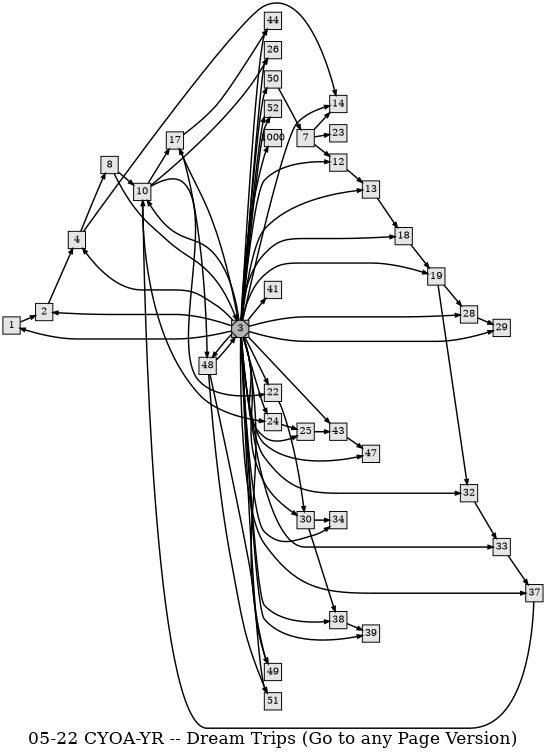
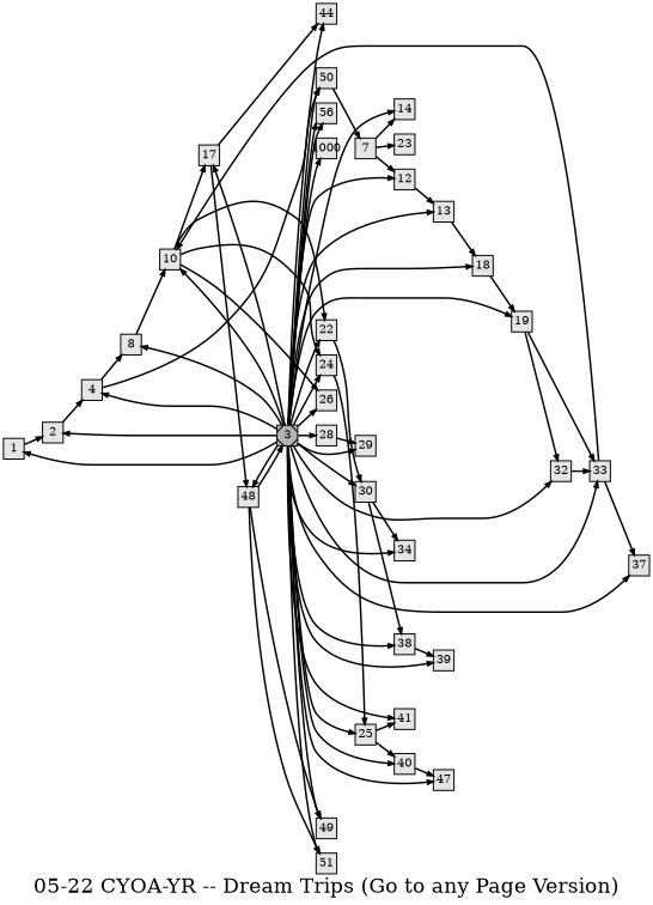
  digraph {
    fontsize=36
    label="05-22 CYOA-YR -- Dream Trips (Go to any Page Version)"
    nodesep=0.35
    ordering=out
    rankdir=LR
    ranksep=0.45
    node [fillcolor=grey90 fixedsize=true fontsize=20 labelfloat=true margin="0,0" penwidth=2 regular=true shape=rect style=filled]
    edge [fontsize=12 labelfloat=true penwidth=3]
    1
    2
    4
    8
    50
    10
    7
    3 [fillcolor=grey70 shape=Msquare]
-   52
+   52 [label=56]
    1000
    12
    13
    14
    17
    18
    19
    22
    24
    25
    26
    28
    29
    30
    32
    33
    34
    37
    38
    39
    41
-   43
+   43 [label=40]
    44
    47
    48
    49
    51
    23
    1 -> 2
    2 -> 4
    4 -> 8
-   4 -> 14
+   4 -> 50
    8 -> 10
    50 -> 7
    10 -> 17
    10 -> 22
    10 -> 24
    10 -> 26
    7 -> 12
    7 -> 14
    7 -> 23
    3 -> 1
    3 -> 2
    3 -> 4
-   8 -> 3
+   3 -> 8
    3 -> 50
    3 -> 10
    3 -> 52
    3 -> 52
    3 -> 1000
    3 -> 12
    3 -> 13
    3 -> 14
    3 -> 17
    3 -> 18
    3 -> 19
    3 -> 22
    3 -> 24
    3 -> 25
    3 -> 26
    3 -> 28
    3 -> 29
    3 -> 30
    3 -> 32
    3 -> 33
    3 -> 34
    3 -> 37
    3 -> 38
    3 -> 39
    3 -> 41
    3 -> 43
    3 -> 44
    3 -> 47
    3 -> 48
    3 -> 49
    3 -> 51
    12 -> 13
    13 -> 18
    17 -> 44
    17 -> 48
    18 -> 19
-   19 -> 28
+   19 -> 33
    19 -> 32
    22 -> 30
    24 -> 25
+   25 -> 41
    25 -> 43
    28 -> 29
    30 -> 34
    30 -> 38
    32 -> 33
    33 -> 37
-   37 -> 10
+   33 -> 10
    38 -> 39
    43 -> 47
    48 -> 3
    48 -> 49
    48 -> 51
  }
